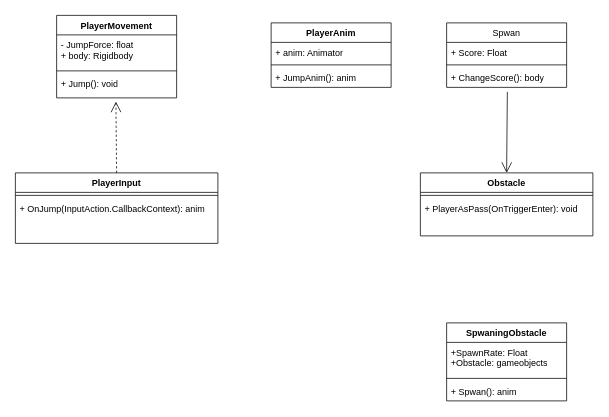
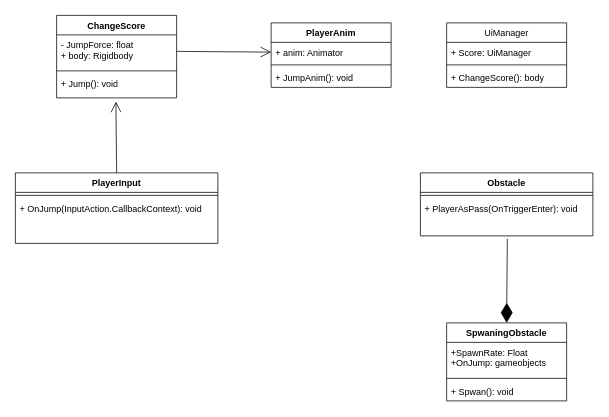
  <mxCell id="0" />
  <mxCell id="1" parent="0" />
- <mxCell id="2" value="PlayerMovement" style="swimlane;fontStyle=1;align=center;verticalAlign=top;childLayout=stackLayout;horizontal=1;startSize=26;horizontalStack=0;resizeParent=1;resizeParentMax=0;resizeLast=0;collapsible=1;marginBottom=0;whiteSpace=wrap;html=1;" parent="1" vertex="1"><mxGeometry x="75" y="20" width="160" height="110" as="geometry" /></mxCell>
+ <mxCell id="2" value="ChangeScore" style="swimlane;fontStyle=1;align=center;verticalAlign=top;childLayout=stackLayout;horizontal=1;startSize=26;horizontalStack=0;resizeParent=1;resizeParentMax=0;resizeLast=0;collapsible=1;marginBottom=0;whiteSpace=wrap;html=1;" parent="1" vertex="1"><mxGeometry x="75" y="20" width="160" height="110" as="geometry" /></mxCell>
  <mxCell id="3" value="- JumpForce: float&lt;br&gt;+ body: Rigidbody&lt;br&gt;" style="text;strokeColor=none;fillColor=none;align=left;verticalAlign=top;spacingLeft=4;spacingRight=4;overflow=hidden;rotatable=0;points=[[0,0.5],[1,0.5]];portConstraint=eastwest;whiteSpace=wrap;html=1;" parent="2" vertex="1"><mxGeometry y="26" width="160" height="44" as="geometry" /></mxCell>
  <mxCell id="4" value="" style="line;strokeWidth=1;fillColor=none;align=left;verticalAlign=middle;spacingTop=-1;spacingLeft=3;spacingRight=3;rotatable=0;labelPosition=right;points=[];portConstraint=eastwest;strokeColor=inherit;" parent="2" vertex="1"><mxGeometry y="70" width="160" height="8" as="geometry" /></mxCell>
  <mxCell id="5" value="+ Jump(): void" style="text;strokeColor=none;fillColor=none;align=left;verticalAlign=top;spacingLeft=4;spacingRight=4;overflow=hidden;rotatable=0;points=[[0,0.5],[1,0.5]];portConstraint=eastwest;whiteSpace=wrap;html=1;" parent="2" vertex="1"><mxGeometry y="78" width="160" height="32" as="geometry" /></mxCell>
  <mxCell id="6" value="PlayerAnim" style="swimlane;fontStyle=1;align=center;verticalAlign=top;childLayout=stackLayout;horizontal=1;startSize=26;horizontalStack=0;resizeParent=1;resizeParentMax=0;resizeLast=0;collapsible=1;marginBottom=0;whiteSpace=wrap;html=1;" parent="1" vertex="1"><mxGeometry x="361" y="30" width="160" height="86" as="geometry" /></mxCell>
  <mxCell id="7" value="+ anim: Animator" style="text;strokeColor=none;fillColor=none;align=left;verticalAlign=top;spacingLeft=4;spacingRight=4;overflow=hidden;rotatable=0;points=[[0,0.5],[1,0.5]];portConstraint=eastwest;whiteSpace=wrap;html=1;" parent="6" vertex="1"><mxGeometry y="26" width="160" height="26" as="geometry" /></mxCell>
  <mxCell id="8" value="" style="line;strokeWidth=1;fillColor=none;align=left;verticalAlign=middle;spacingTop=-1;spacingLeft=3;spacingRight=3;rotatable=0;labelPosition=right;points=[];portConstraint=eastwest;strokeColor=inherit;" parent="6" vertex="1"><mxGeometry y="52" width="160" height="8" as="geometry" /></mxCell>
- <mxCell id="9" value="+ JumpAnim(): anim" style="text;strokeColor=none;fillColor=none;align=left;verticalAlign=top;spacingLeft=4;spacingRight=4;overflow=hidden;rotatable=0;points=[[0,0.5],[1,0.5]];portConstraint=eastwest;whiteSpace=wrap;html=1;" parent="6" vertex="1"><mxGeometry y="60" width="160" height="26" as="geometry" /></mxCell>
+ <mxCell id="9" value="+ JumpAnim(): void" style="text;strokeColor=none;fillColor=none;align=left;verticalAlign=top;spacingLeft=4;spacingRight=4;overflow=hidden;rotatable=0;points=[[0,0.5],[1,0.5]];portConstraint=eastwest;whiteSpace=wrap;html=1;" parent="6" vertex="1"><mxGeometry y="60" width="160" height="26" as="geometry" /></mxCell>
  <mxCell id="10" value="PlayerInput" style="swimlane;fontStyle=1;align=center;verticalAlign=top;childLayout=stackLayout;horizontal=1;startSize=26;horizontalStack=0;resizeParent=1;resizeParentMax=0;resizeLast=0;collapsible=1;marginBottom=0;whiteSpace=wrap;html=1;" parent="1" vertex="1"><mxGeometry x="20" y="230" width="270" height="94" as="geometry" /></mxCell>
  <mxCell id="11" value="" style="line;strokeWidth=1;fillColor=none;align=left;verticalAlign=middle;spacingTop=-1;spacingLeft=3;spacingRight=3;rotatable=0;labelPosition=right;points=[];portConstraint=eastwest;strokeColor=inherit;" parent="10" vertex="1"><mxGeometry y="26" width="270" height="8" as="geometry" /></mxCell>
- <mxCell id="12" value="+ OnJump(InputAction.CallbackContext): anim" style="text;strokeColor=none;fillColor=none;align=left;verticalAlign=top;spacingLeft=4;spacingRight=4;overflow=hidden;rotatable=0;points=[[0,0.5],[1,0.5]];portConstraint=eastwest;whiteSpace=wrap;html=1;" parent="10" vertex="1"><mxGeometry y="34" width="270" height="60" as="geometry" /></mxCell>
- <mxCell id="13" value="" style="endArrow=open;endFill=1;endSize=12;html=1;rounded=0;entryX=0.494;entryY=1.156;entryDx=0;entryDy=0;entryPerimeter=0;exitX=0.5;exitY=0;exitDx=0;exitDy=0;dashed=1;" edge="1" parent="1" source="10" target="5"><mxGeometry width="160" relative="1" as="geometry"><mxPoint x="211" y="190" as="sourcePoint" /><mxPoint x="371" y="190" as="targetPoint" /></mxGeometry></mxCell>
- <mxCell id="15" value="Spwan" style="swimlane;fontStyle=0;align=center;verticalAlign=top;childLayout=stackLayout;horizontal=1;startSize=26;horizontalStack=0;resizeParent=1;resizeParentMax=0;resizeLast=0;collapsible=1;marginBottom=0;whiteSpace=wrap;html=1;" vertex="1" parent="1"><mxGeometry x="595" y="30" width="160" height="86" as="geometry" /></mxCell>
- <mxCell id="16" value="+ Score: Float" style="text;strokeColor=none;fillColor=none;align=left;verticalAlign=top;spacingLeft=4;spacingRight=4;overflow=hidden;rotatable=0;points=[[0,0.5],[1,0.5]];portConstraint=eastwest;whiteSpace=wrap;html=1;fontStyle=0" vertex="1" parent="15"><mxGeometry y="26" width="160" height="26" as="geometry" /></mxCell>
+ <mxCell id="12" value="+ OnJump(InputAction.CallbackContext): void" style="text;strokeColor=none;fillColor=none;align=left;verticalAlign=top;spacingLeft=4;spacingRight=4;overflow=hidden;rotatable=0;points=[[0,0.5],[1,0.5]];portConstraint=eastwest;whiteSpace=wrap;html=1;" parent="10" vertex="1"><mxGeometry y="34" width="270" height="60" as="geometry" /></mxCell>
+ <mxCell id="13" value="" style="endArrow=open;endFill=1;endSize=12;html=1;rounded=0;entryX=0.494;entryY=1.156;entryDx=0;entryDy=0;entryPerimeter=0;exitX=0.5;exitY=0;exitDx=0;exitDy=0;" edge="1" parent="1" source="10" target="5"><mxGeometry width="160" relative="1" as="geometry"><mxPoint x="211" y="190" as="sourcePoint" /><mxPoint x="371" y="190" as="targetPoint" /></mxGeometry></mxCell>
+ <mxCell id="14" value="" style="endArrow=open;endFill=1;endSize=12;html=1;rounded=0;exitX=1;exitY=0.5;exitDx=0;exitDy=0;entryX=0;entryY=0.5;entryDx=0;entryDy=0;" edge="1" parent="1" source="3" target="7"><mxGeometry width="160" relative="1" as="geometry"><mxPoint x="241" y="180" as="sourcePoint" /><mxPoint x="401" y="180" as="targetPoint" /></mxGeometry></mxCell>
+ <mxCell id="15" value="UiManager" style="swimlane;fontStyle=0;align=center;verticalAlign=top;childLayout=stackLayout;horizontal=1;startSize=26;horizontalStack=0;resizeParent=1;resizeParentMax=0;resizeLast=0;collapsible=1;marginBottom=0;whiteSpace=wrap;html=1;" vertex="1" parent="1"><mxGeometry x="595" y="30" width="160" height="86" as="geometry" /></mxCell>
+ <mxCell id="16" value="+ Score: UiManager" style="text;strokeColor=none;fillColor=none;align=left;verticalAlign=top;spacingLeft=4;spacingRight=4;overflow=hidden;rotatable=0;points=[[0,0.5],[1,0.5]];portConstraint=eastwest;whiteSpace=wrap;html=1;fontStyle=0" vertex="1" parent="15"><mxGeometry y="26" width="160" height="26" as="geometry" /></mxCell>
  <mxCell id="17" value="" style="line;strokeWidth=1;fillColor=none;align=left;verticalAlign=middle;spacingTop=-1;spacingLeft=3;spacingRight=3;rotatable=0;labelPosition=right;points=[];portConstraint=eastwest;strokeColor=inherit;fontStyle=0" vertex="1" parent="15"><mxGeometry y="52" width="160" height="8" as="geometry" /></mxCell>
  <mxCell id="18" value="+ ChangeScore(): body" style="text;strokeColor=none;fillColor=none;align=left;verticalAlign=top;spacingLeft=4;spacingRight=4;overflow=hidden;rotatable=0;points=[[0,0.5],[1,0.5]];portConstraint=eastwest;whiteSpace=wrap;html=1;fontStyle=0" vertex="1" parent="15"><mxGeometry y="60" width="160" height="26" as="geometry" /></mxCell>
  <mxCell id="19" value="Obstacle" style="swimlane;fontStyle=1;align=center;verticalAlign=top;childLayout=stackLayout;horizontal=1;startSize=26;horizontalStack=0;resizeParent=1;resizeParentMax=0;resizeLast=0;collapsible=1;marginBottom=0;whiteSpace=wrap;html=1;" vertex="1" parent="1"><mxGeometry x="560" y="230" width="230" height="84" as="geometry" /></mxCell>
  <mxCell id="20" value="" style="line;strokeWidth=1;fillColor=none;align=left;verticalAlign=middle;spacingTop=-1;spacingLeft=3;spacingRight=3;rotatable=0;labelPosition=right;points=[];portConstraint=eastwest;strokeColor=inherit;" vertex="1" parent="19"><mxGeometry y="26" width="230" height="8" as="geometry" /></mxCell>
  <mxCell id="21" value="+ PlayerAsPass(OnTriggerEnter): void" style="text;strokeColor=none;fillColor=none;align=left;verticalAlign=top;spacingLeft=4;spacingRight=4;overflow=hidden;rotatable=0;points=[[0,0.5],[1,0.5]];portConstraint=eastwest;whiteSpace=wrap;html=1;" vertex="1" parent="19"><mxGeometry y="34" width="230" height="50" as="geometry" /></mxCell>
  <mxCell id="22" value="SpwaningObstacle" style="swimlane;fontStyle=1;align=center;verticalAlign=top;childLayout=stackLayout;horizontal=1;startSize=26;horizontalStack=0;resizeParent=1;resizeParentMax=0;resizeLast=0;collapsible=1;marginBottom=0;whiteSpace=wrap;html=1;" vertex="1" parent="1"><mxGeometry x="595" y="430" width="160" height="104" as="geometry" /></mxCell>
- <mxCell id="23" value="+SpawnRate: Float&lt;br&gt;+Obstacle: gameobjects" style="text;strokeColor=none;fillColor=none;align=left;verticalAlign=top;spacingLeft=4;spacingRight=4;overflow=hidden;rotatable=0;points=[[0,0.5],[1,0.5]];portConstraint=eastwest;whiteSpace=wrap;html=1;" vertex="1" parent="22"><mxGeometry y="26" width="160" height="44" as="geometry" /></mxCell>
+ <mxCell id="23" value="+SpawnRate: Float&lt;br&gt;+OnJump: gameobjects" style="text;strokeColor=none;fillColor=none;align=left;verticalAlign=top;spacingLeft=4;spacingRight=4;overflow=hidden;rotatable=0;points=[[0,0.5],[1,0.5]];portConstraint=eastwest;whiteSpace=wrap;html=1;" vertex="1" parent="22"><mxGeometry y="26" width="160" height="44" as="geometry" /></mxCell>
  <mxCell id="24" value="" style="line;strokeWidth=1;fillColor=none;align=left;verticalAlign=middle;spacingTop=-1;spacingLeft=3;spacingRight=3;rotatable=0;labelPosition=right;points=[];portConstraint=eastwest;strokeColor=inherit;" vertex="1" parent="22"><mxGeometry y="70" width="160" height="8" as="geometry" /></mxCell>
- <mxCell id="25" value="+ Spwan(): anim" style="text;strokeColor=none;fillColor=none;align=left;verticalAlign=top;spacingLeft=4;spacingRight=4;overflow=hidden;rotatable=0;points=[[0,0.5],[1,0.5]];portConstraint=eastwest;whiteSpace=wrap;html=1;" vertex="1" parent="22"><mxGeometry y="78" width="160" height="26" as="geometry" /></mxCell>
- <mxCell id="27" value="" style="endArrow=open;endFill=1;endSize=12;html=1;rounded=0;exitX=0.506;exitY=1.231;exitDx=0;exitDy=0;exitPerimeter=0;entryX=0.5;entryY=0;entryDx=0;entryDy=0;" edge="1" parent="1" source="18" target="19"><mxGeometry width="160" relative="1" as="geometry"><mxPoint x="690" y="170" as="sourcePoint" /><mxPoint x="850" y="170" as="targetPoint" /></mxGeometry></mxCell>
+ <mxCell id="25" value="+ Spwan(): void" style="text;strokeColor=none;fillColor=none;align=left;verticalAlign=top;spacingLeft=4;spacingRight=4;overflow=hidden;rotatable=0;points=[[0,0.5],[1,0.5]];portConstraint=eastwest;whiteSpace=wrap;html=1;" vertex="1" parent="22"><mxGeometry y="78" width="160" height="26" as="geometry" /></mxCell>
+ <mxCell id="26" value="" style="endArrow=diamondThin;endFill=1;endSize=24;html=1;rounded=0;exitX=0.504;exitY=1.08;exitDx=0;exitDy=0;exitPerimeter=0;entryX=0.5;entryY=0;entryDx=0;entryDy=0;" edge="1" parent="1" source="21" target="22"><mxGeometry width="160" relative="1" as="geometry"><mxPoint x="560" y="390" as="sourcePoint" /><mxPoint x="720" y="390" as="targetPoint" /></mxGeometry></mxCell>
